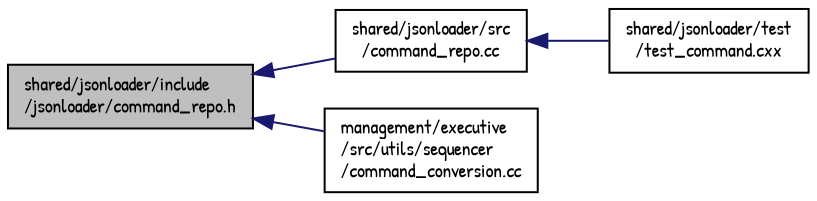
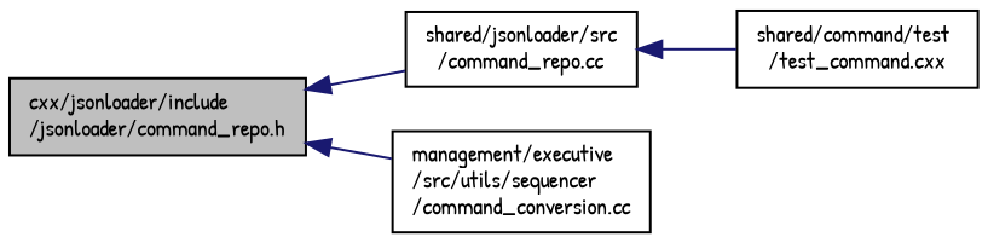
  digraph {
    fontname="Patrick Hand"
    rankdir=LR
    node [color=black fillcolor=white fontname="Patrick Hand" fontsize=10 shape=record style=filled]
    edge [color=midnightblue dir=back fontname="Patrick Hand" fontsize=10 labelfontname=Helvetica labelfontsize=10 style=solid]
-   n1 [fillcolor=grey75 fontcolor=black height=0.2 label="shared/jsonloader/include\l/jsonloader/command_repo.h" width=0.4]
+   n1 [fillcolor=grey75 fontcolor=black height=0.2 label="cxx/jsonloader/include\l/jsonloader/command_repo.h" width=0.4]
    n2 [height=0.2 label="shared/jsonloader/src\l/command_repo.cc" width=0.4]
    n3 [height=0.2 label="management/executive\l/src/utils/sequencer\l/command_conversion.cc" width=0.4]
-   n4 [height=0.2 label="shared/jsonloader/test\l/test_command.cxx" width=0.4]
+   n4 [height=0.2 label="shared/command/test\l/test_command.cxx" width=0.4]
    n1 -> n2
    n1 -> n3
    n2 -> n4
  }
